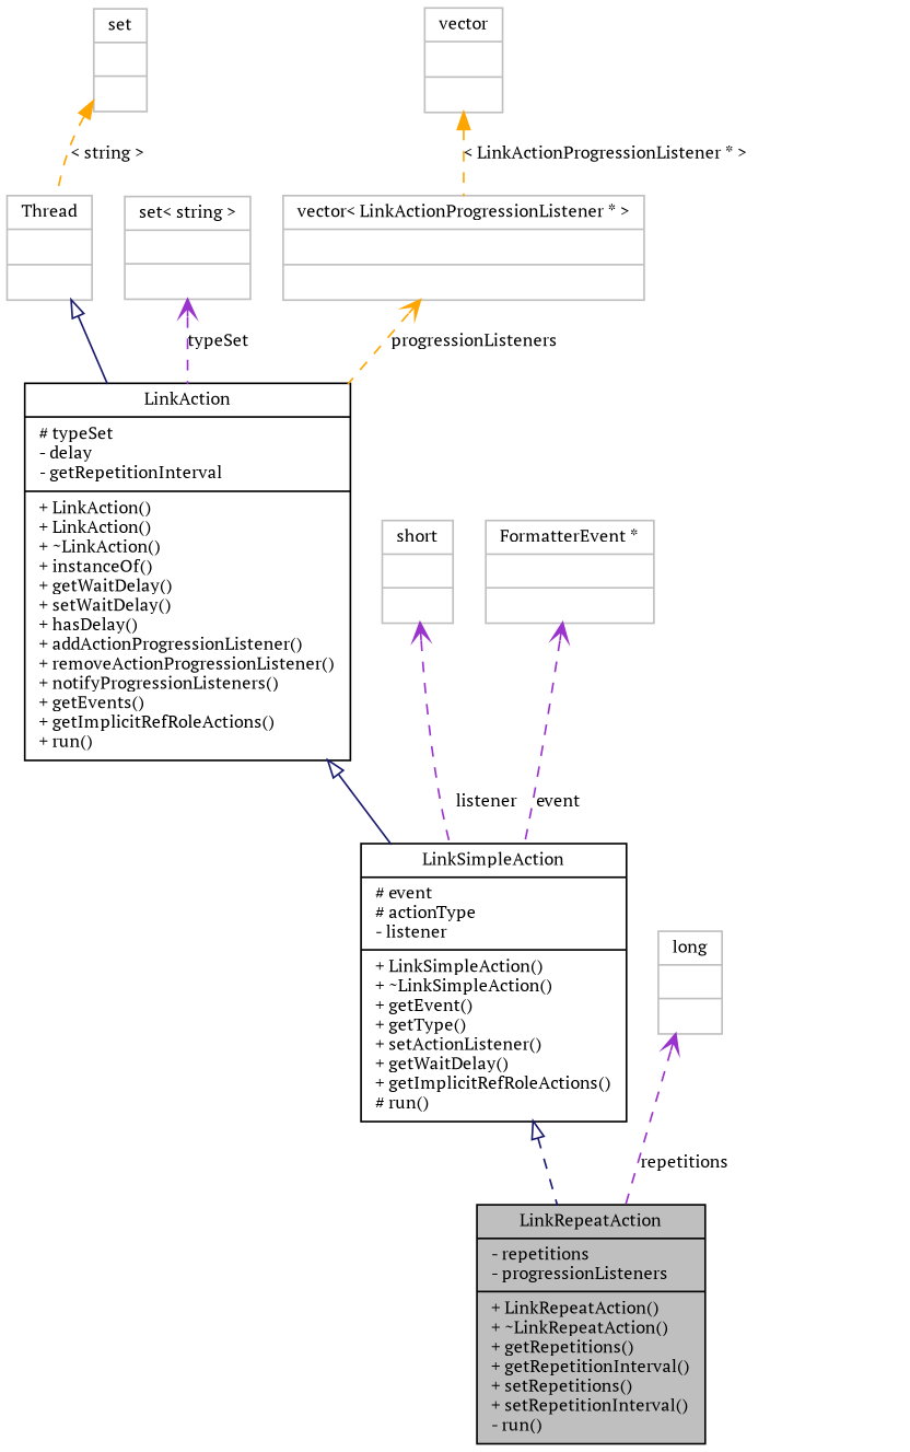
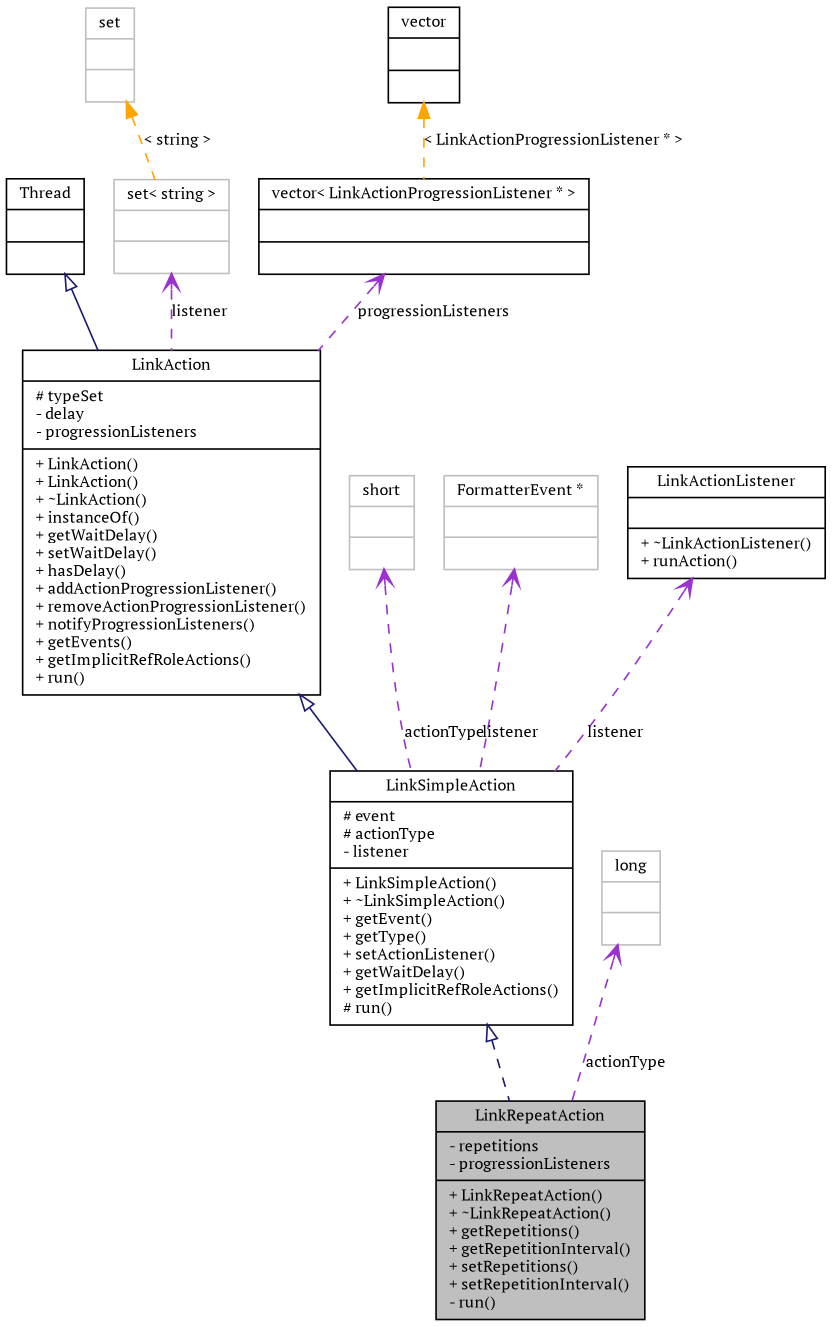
  digraph {
    fontname="PT Serif"
    node [color=grey75 fillcolor=white fontname="PT Serif" fontsize=10 shape=record style=filled]
    edge [arrowtail=open color=darkorchid3 dir=back fontname="PT Serif" fontsize=10 labelfontname="FreeSans.ttf" labelfontsize=10 style=dashed]
    n1 [color=black fillcolor=grey75 fontcolor=black height=0.2 label="{LinkRepeatAction\n|- repetitions\l- progressionListeners\l|+ LinkRepeatAction()\l+ ~LinkRepeatAction()\l+ getRepetitions()\l+ getRepetitionInterval()\l+ setRepetitions()\l+ setRepetitionInterval()\l- run()\l}" width=0.4]
    n2 [color=black height=0.2 label="{LinkSimpleAction\n|# event\l# actionType\l- listener\l|+ LinkSimpleAction()\l+ ~LinkSimpleAction()\l+ getEvent()\l+ getType()\l+ setActionListener()\l+ getWaitDelay()\l+ getImplicitRefRoleActions()\l# run()\l}" width=0.4]
-   n3 [color=black height=0.2 label="{LinkAction\n|# typeSet\l- delay\l- getRepetitionInterval\l|+ LinkAction()\l+ LinkAction()\l+ ~LinkAction()\l+ instanceOf()\l+ getWaitDelay()\l+ setWaitDelay()\l+ hasDelay()\l+ addActionProgressionListener()\l+ removeActionProgressionListener()\l+ notifyProgressionListeners()\l+ getEvents()\l+ getImplicitRefRoleActions()\l+ run()\l}" width=0.4]
-   n4 [height=0.2 label="{Thread\n||}" width=0.4]
+   n3 [color=black height=0.2 label="{LinkAction\n|# typeSet\l- delay\l- progressionListeners\l|+ LinkAction()\l+ LinkAction()\l+ ~LinkAction()\l+ instanceOf()\l+ getWaitDelay()\l+ setWaitDelay()\l+ hasDelay()\l+ addActionProgressionListener()\l+ removeActionProgressionListener()\l+ notifyProgressionListeners()\l+ getEvents()\l+ getImplicitRefRoleActions()\l+ run()\l}" width=0.4]
+   n4 [color=black height=0.2 label="{Thread\n||}" width=0.4]
    n5 [height=0.2 label="{set\< string \>\n||}" width=0.4]
    n6 [height=0.2 label="{set\n||}" width=0.4]
-   n7 [height=0.2 label="{vector\< LinkActionProgressionListener * \>\n||}" width=0.4]
-   n8 [height=0.2 label="{vector\n||}" width=0.4]
+   n7 [color=black height=0.2 label="{vector\< LinkActionProgressionListener * \>\n||}" width=0.4]
+   n8 [color=black height=0.2 label="{vector\n||}" width=0.4]
    n9 [height=0.2 label="{short\n||}" width=0.4]
    n10 [height=0.2 label="{FormatterEvent *\n||}" width=0.4]
+   n11 [color=black height=0.2 label="{LinkActionListener\n||+ ~LinkActionListener()\l+ runAction()\l}" width=0.4]
    n12 [height=0.2 label="{long\n||}" width=0.4]
    n2 -> n1 [arrowtail=empty color=midnightblue]
    n3 -> n2 [arrowtail=empty color=midnightblue style=solid]
    n4 -> n3 [arrowtail=empty color=midnightblue style=solid]
-   n5 -> n3 [label=typeSet]
-   n6 -> n4 [color=orange label="\< string \>" arrowtail=""]
-   n7 -> n3 [color=orange label=progressionListeners]
+   n5 -> n3 [label=listener]
+   n6 -> n5 [color=orange label="\< string \>" arrowtail=""]
+   n7 -> n3 [label=progressionListeners]
    n8 -> n7 [color=orange label="\< LinkActionProgressionListener * \>" arrowtail=""]
-   n9 -> n2 [label=listener]
-   n10 -> n2 [label=event]
-   n12 -> n1 [label=repetitions]
+   n9 -> n2 [label=actionType]
+   n10 -> n2 [label=listener]
+   n11 -> n2 [label=listener]
+   n12 -> n1 [label=actionType]
  }
